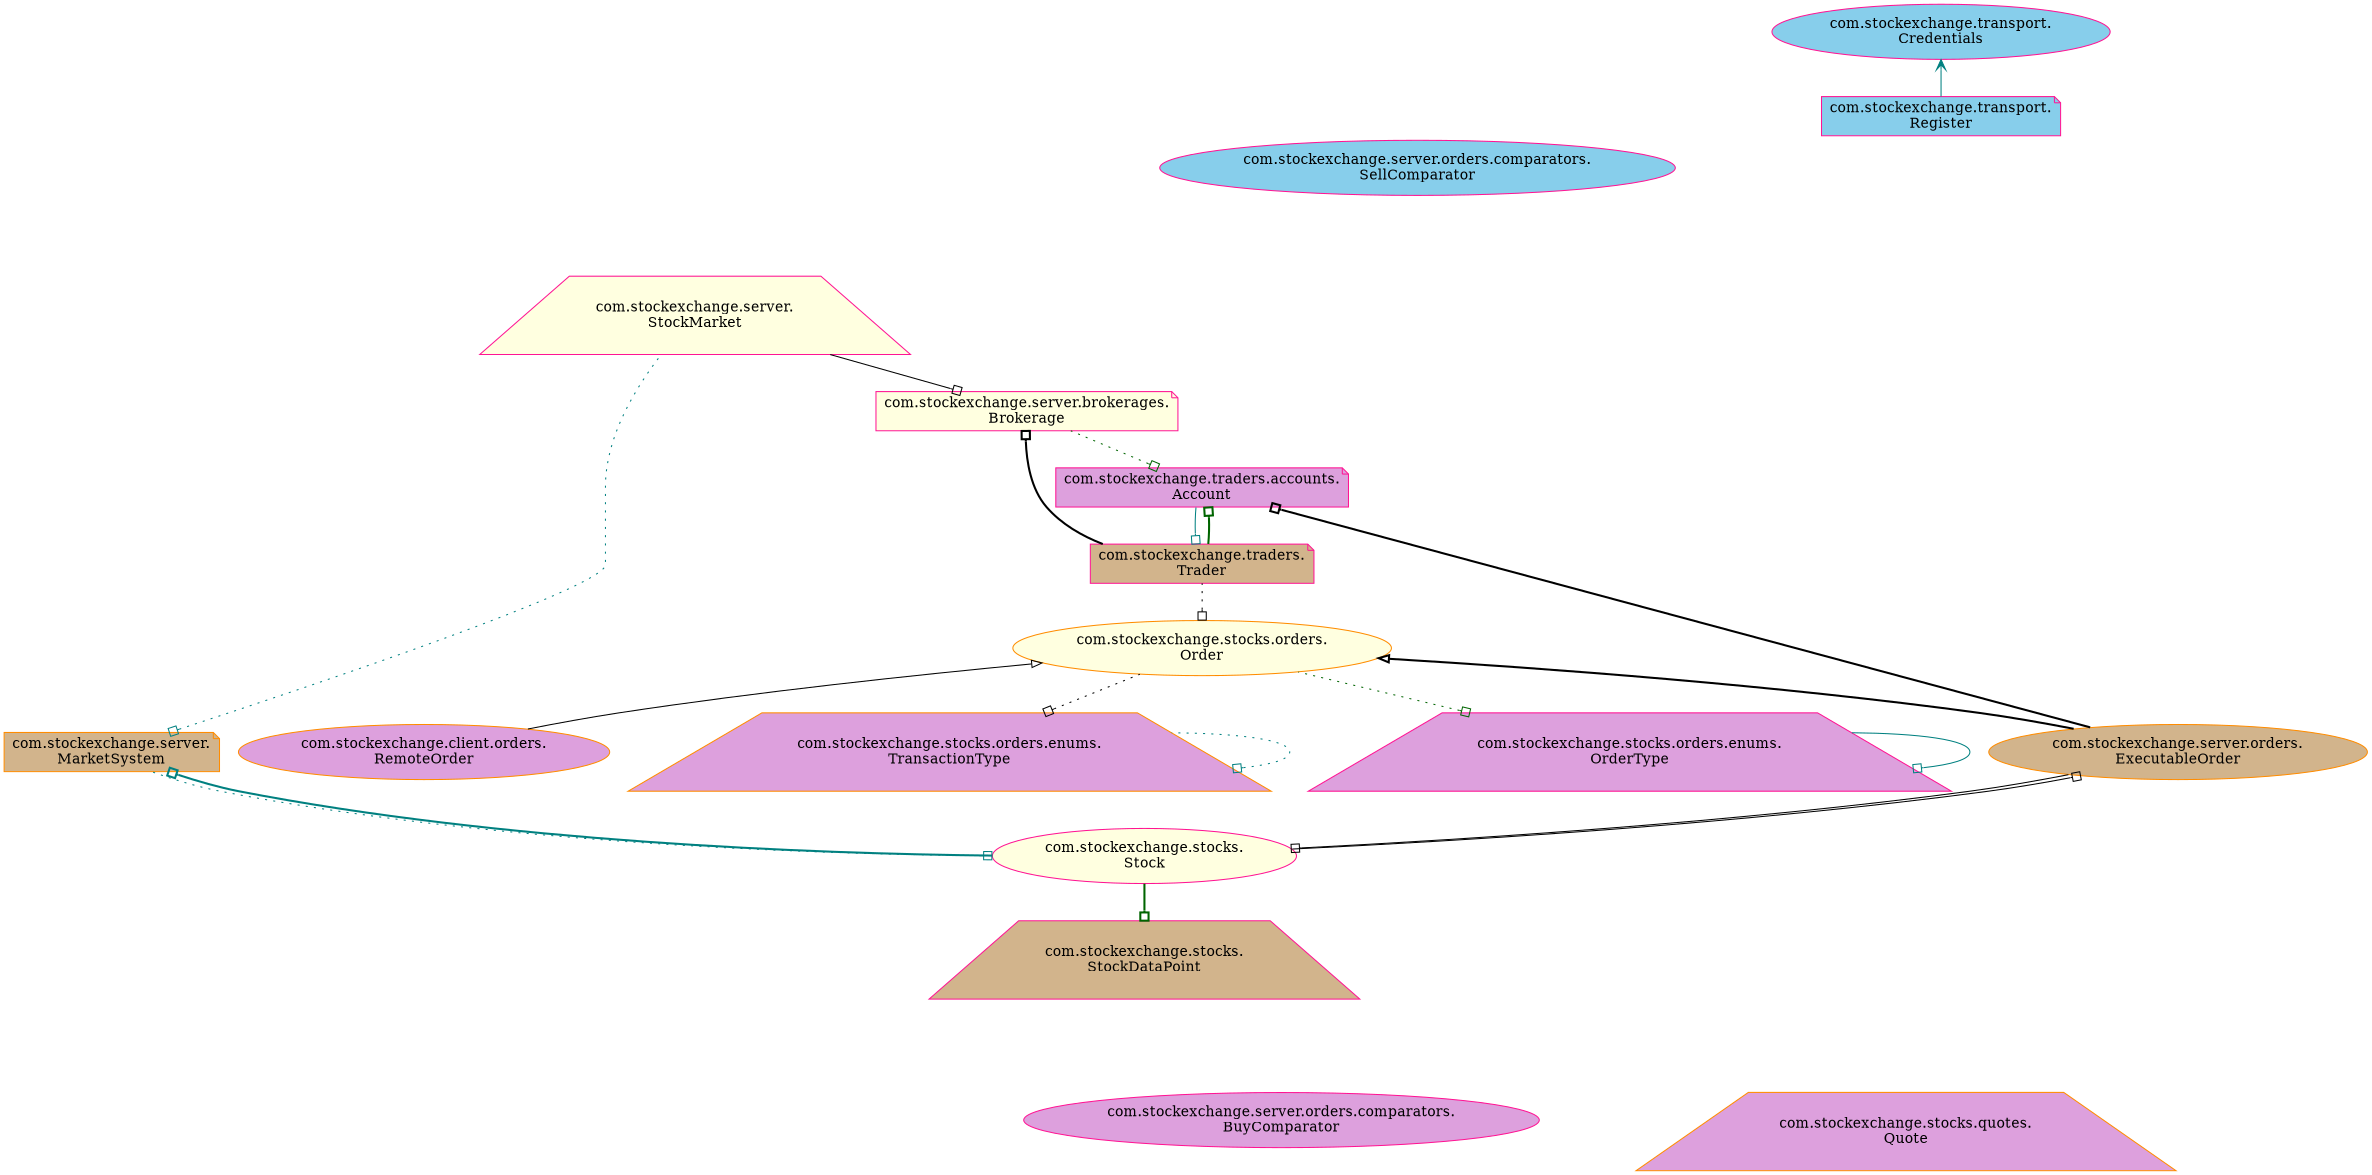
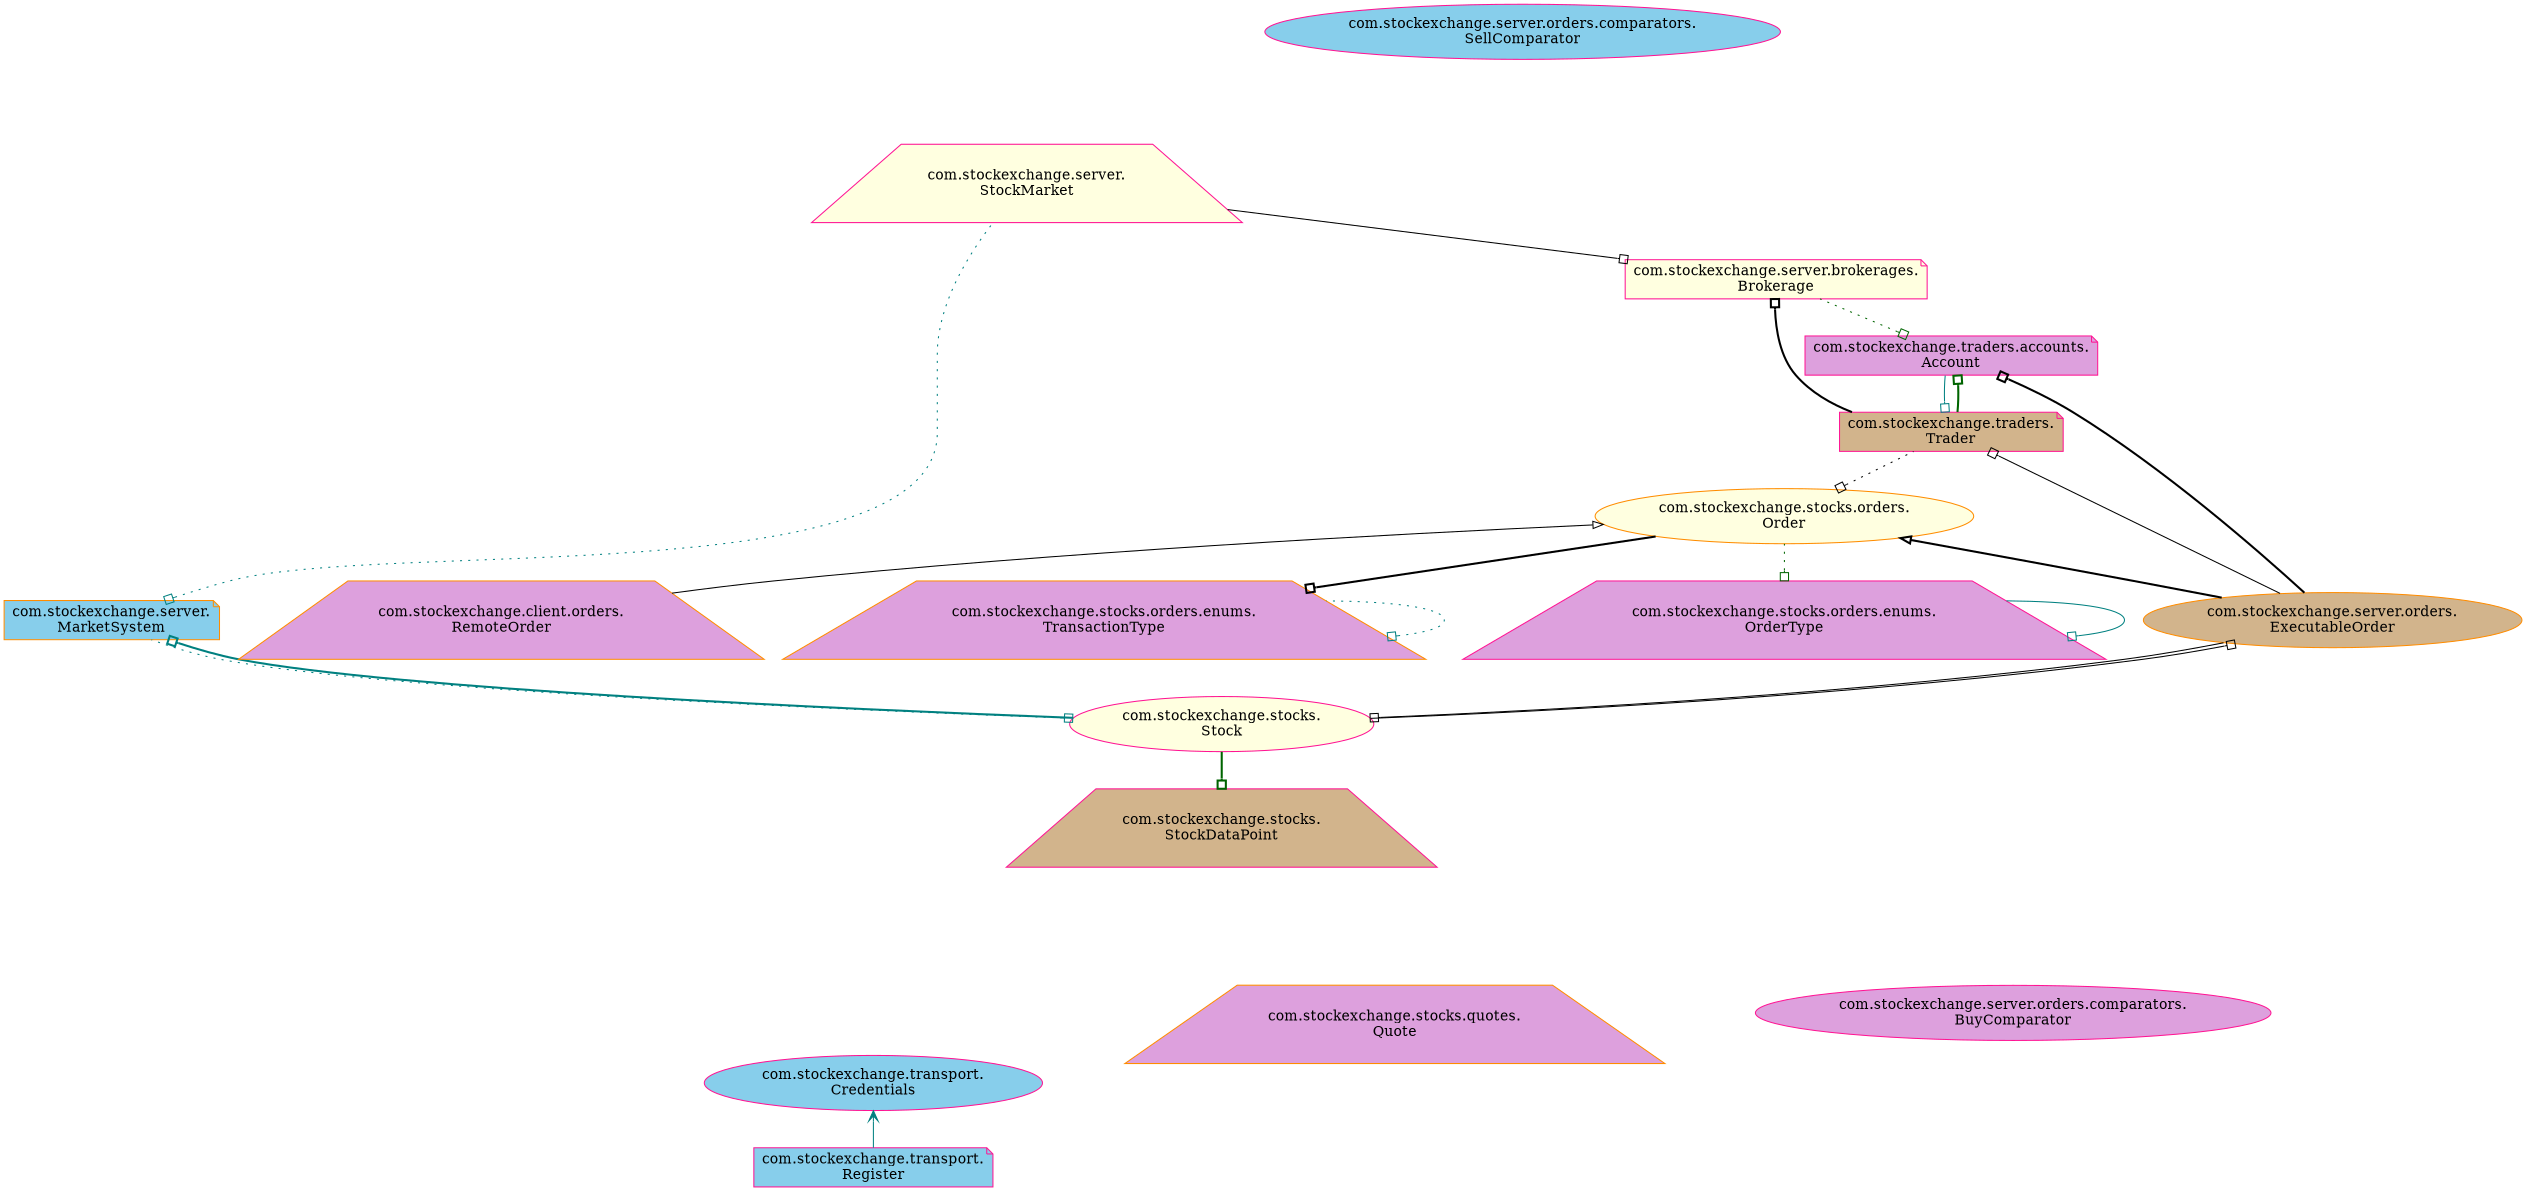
  digraph {
    pack=true
    rankdir=BT
    splines=true
    node [color=deeppink fillcolor=plum shape=ellipse style=filled]
    edge [arrowtail=obox color=black dir=back style=solid]
    "com.stockexchange.stocks.\nStockDataPoint" [fillcolor=tan shape=trapezium]
    "com.stockexchange.stocks.\nStock" [fillcolor=lightyellow]
-   "com.stockexchange.server.\nMarketSystem" [color=darkorange fillcolor=tan shape=note]
+   "com.stockexchange.server.\nMarketSystem" [color=darkorange fillcolor=skyblue shape=note]
    "com.stockexchange.server.orders.\nExecutableOrder" [color=darkorange fillcolor=tan]
    "com.stockexchange.server.orders.comparators.\nSellComparator" [fillcolor=skyblue]
    "com.stockexchange.server.brokerages.\nBrokerage" [fillcolor=lightyellow shape=note]
    "com.stockexchange.traders.\nTrader" [fillcolor=tan shape=note]
    "com.stockexchange.server.\nStockMarket" [fillcolor=lightyellow shape=trapezium]
    "com.stockexchange.traders.accounts.\nAccount" [shape=note]
-   "com.stockexchange.client.orders.\nRemoteOrder" [color=darkorange]
+   "com.stockexchange.client.orders.\nRemoteOrder" [color=darkorange shape=trapezium]
    "com.stockexchange.stocks.orders.\nOrder" [color=darkorange fillcolor=lightyellow]
    "com.stockexchange.stocks.orders.enums.\nTransactionType" [color=darkorange shape=trapezium]
    "com.stockexchange.stocks.orders.enums.\nOrderType" [shape=trapezium]
    "com.stockexchange.server.orders.comparators.\nBuyComparator"
    "com.stockexchange.stocks.quotes.\nQuote" [color=darkorange shape=trapezium]
    "com.stockexchange.transport.\nCredentials" [fillcolor=skyblue]
    "com.stockexchange.transport.\nRegister" [fillcolor=skyblue shape=note]
    "com.stockexchange.stocks.\nStockDataPoint" -> "com.stockexchange.stocks.\nStock" [color=darkgreen style=bold]
    "com.stockexchange.stocks.\nStock" -> "com.stockexchange.server.\nMarketSystem" [color=teal style=dotted]
    "com.stockexchange.stocks.\nStock" -> "com.stockexchange.server.orders.\nExecutableOrder"
    "com.stockexchange.server.\nMarketSystem" -> "com.stockexchange.stocks.\nStock" [color=teal style=bold]
    "com.stockexchange.server.\nMarketSystem" -> "com.stockexchange.server.\nStockMarket" [color=teal style=dotted]
    "com.stockexchange.server.orders.\nExecutableOrder" -> "com.stockexchange.stocks.\nStock"
    "com.stockexchange.server.orders.\nExecutableOrder" -> "com.stockexchange.stocks.orders.\nOrder" [arrowhead=onormal style=bold arrowtail="" dir=""]
    "com.stockexchange.server.brokerages.\nBrokerage" -> "com.stockexchange.traders.\nTrader" [style=bold]
    "com.stockexchange.server.brokerages.\nBrokerage" -> "com.stockexchange.server.\nStockMarket"
+   "com.stockexchange.traders.\nTrader" -> "com.stockexchange.server.orders.\nExecutableOrder"
    "com.stockexchange.traders.\nTrader" -> "com.stockexchange.traders.accounts.\nAccount" [color=teal]
    "com.stockexchange.traders.accounts.\nAccount" -> "com.stockexchange.server.orders.\nExecutableOrder" [style=bold]
    "com.stockexchange.traders.accounts.\nAccount" -> "com.stockexchange.server.brokerages.\nBrokerage" [color=darkgreen style=dotted]
    "com.stockexchange.traders.accounts.\nAccount" -> "com.stockexchange.traders.\nTrader" [color=darkgreen style=bold]
    "com.stockexchange.client.orders.\nRemoteOrder" -> "com.stockexchange.stocks.orders.\nOrder" [arrowhead=onormal arrowtail="" dir=""]
    "com.stockexchange.stocks.orders.\nOrder" -> "com.stockexchange.traders.\nTrader" [style=dotted]
-   "com.stockexchange.stocks.orders.enums.\nTransactionType" -> "com.stockexchange.stocks.orders.\nOrder" [style=dotted]
+   "com.stockexchange.stocks.orders.enums.\nTransactionType" -> "com.stockexchange.stocks.orders.\nOrder" [style=bold]
    "com.stockexchange.stocks.orders.enums.\nTransactionType" -> "com.stockexchange.stocks.orders.enums.\nTransactionType" [color=teal style=dotted]
    "com.stockexchange.stocks.orders.enums.\nOrderType" -> "com.stockexchange.stocks.orders.\nOrder" [color=darkgreen style=dotted]
    "com.stockexchange.stocks.orders.enums.\nOrderType" -> "com.stockexchange.stocks.orders.enums.\nOrderType" [color=teal]
    "com.stockexchange.transport.\nRegister" -> "com.stockexchange.transport.\nCredentials" [arrowhead=vee color=teal arrowtail="" dir=""]
  }
